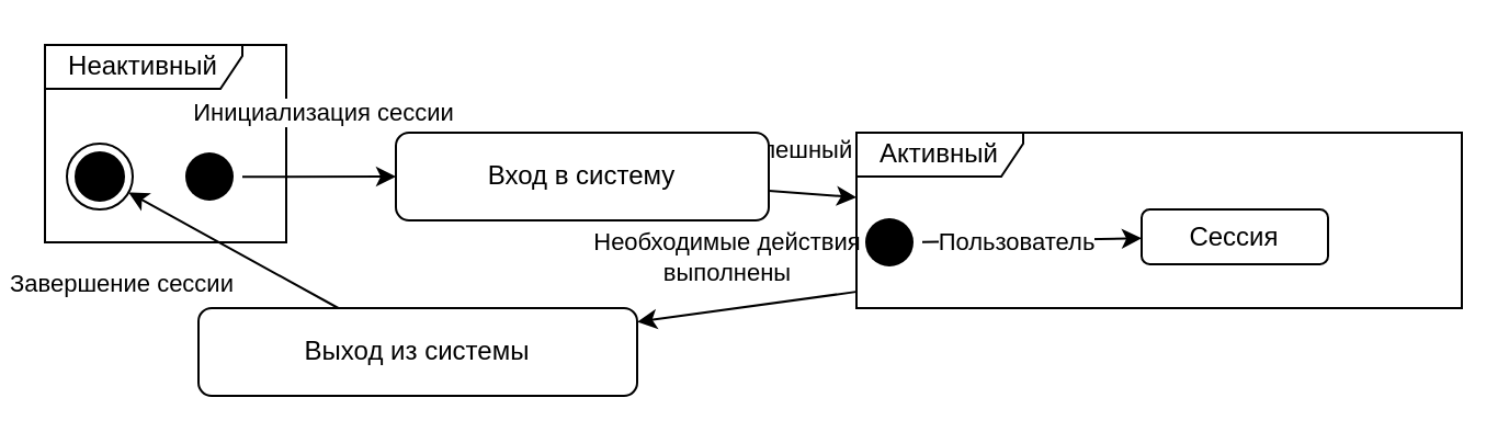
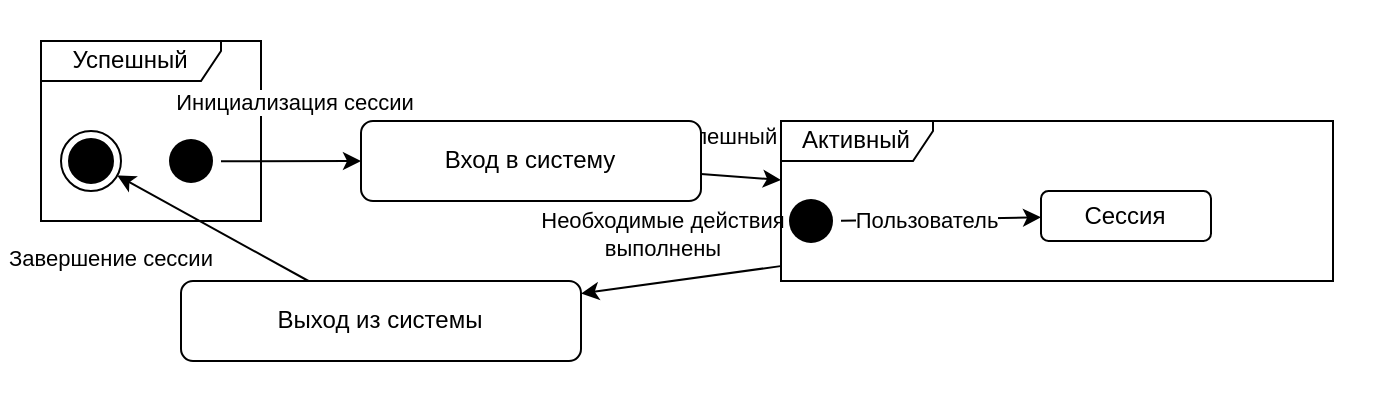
  <mxCell id="0" />
  <mxCell id="1" parent="0" />
- <mxCell id="2" value="Неактивный" style="shape=umlFrame;whiteSpace=wrap;html=1;pointerEvents=0;width=90;height=20;" parent="1" vertex="1"><mxGeometry x="20" y="20" width="110" height="90" as="geometry" /></mxCell>
+ <mxCell id="2" value="Успешный" style="shape=umlFrame;whiteSpace=wrap;html=1;pointerEvents=0;width=90;height=20;" parent="1" vertex="1"><mxGeometry x="20" y="20" width="110" height="90" as="geometry" /></mxCell>
  <mxCell id="3" style="rounded=0;orthogonalLoop=1;jettySize=auto;html=1;" parent="1" source="5" target="8" edge="1"><mxGeometry relative="1" as="geometry" /></mxCell>
  <mxCell id="4" value="Успешный вход" style="edgeLabel;html=1;align=center;verticalAlign=middle;resizable=0;points=[];fontFamily=Helvetica;fontSize=11;fontColor=default;labelBackgroundColor=default;" parent="3" vertex="1" connectable="0"><mxGeometry x="-0.285" y="2" relative="1" as="geometry"><mxPoint x="10" y="-18" as="offset" /></mxGeometry></mxCell>
  <mxCell id="5" value="Вход в систему" style="rounded=1;whiteSpace=wrap;html=1;" parent="1" vertex="1"><mxGeometry x="180" y="60" width="170" height="40" as="geometry" /></mxCell>
  <mxCell id="6" style="edgeStyle=none;shape=connector;rounded=0;orthogonalLoop=1;jettySize=auto;html=1;strokeColor=default;align=center;verticalAlign=middle;fontFamily=Helvetica;fontSize=11;fontColor=default;labelBackgroundColor=default;endArrow=classic;exitX=-0.001;exitY=0.907;exitDx=0;exitDy=0;exitPerimeter=0;" parent="1" source="8" target="13" edge="1"><mxGeometry relative="1" as="geometry" /></mxCell>
  <mxCell id="7" value="Необходимые действия&lt;div&gt;выполнены&lt;/div&gt;" style="edgeLabel;html=1;align=center;verticalAlign=middle;resizable=0;points=[];fontFamily=Helvetica;fontSize=11;fontColor=default;labelBackgroundColor=default;" parent="6" vertex="1" connectable="0"><mxGeometry x="-0.317" y="-1" relative="1" as="geometry"><mxPoint x="-25" y="-20" as="offset" /></mxGeometry></mxCell>
  <mxCell id="8" value="Активный" style="shape=umlFrame;whiteSpace=wrap;html=1;pointerEvents=0;width=76;height=20;" parent="1" vertex="1"><mxGeometry x="390" y="60" width="276" height="80" as="geometry" /></mxCell>
  <mxCell id="9" value="Сессия" style="rounded=1;whiteSpace=wrap;html=1;" parent="1" vertex="1"><mxGeometry x="520" y="95" width="85" height="25" as="geometry" /></mxCell>
  <mxCell id="10" style="rounded=0;orthogonalLoop=1;jettySize=auto;html=1;" parent="1" source="12" target="9" edge="1"><mxGeometry relative="1" as="geometry" /></mxCell>
  <mxCell id="11" value="Пользователь" style="edgeLabel;html=1;align=center;verticalAlign=middle;resizable=0;points=[];fontFamily=Helvetica;fontSize=11;fontColor=default;labelBackgroundColor=default;" parent="10" vertex="1" connectable="0"><mxGeometry x="-0.15" relative="1" as="geometry"><mxPoint as="offset" /></mxGeometry></mxCell>
  <mxCell id="12" value="" style="ellipse;html=1;shape=endState;fillColor=#000000;strokeColor=none;" parent="1" vertex="1"><mxGeometry x="390" y="95" width="30" height="30" as="geometry" /></mxCell>
  <mxCell id="13" value="Выход из системы" style="rounded=1;whiteSpace=wrap;html=1;" parent="1" vertex="1"><mxGeometry x="90" y="140" width="200" height="40" as="geometry" /></mxCell>
  <mxCell id="14" style="edgeStyle=none;shape=connector;rounded=0;orthogonalLoop=1;jettySize=auto;html=1;strokeColor=default;align=center;verticalAlign=middle;fontFamily=Helvetica;fontSize=11;fontColor=default;labelBackgroundColor=default;endArrow=classic;" parent="1" source="13" target="19" edge="1"><mxGeometry relative="1" as="geometry"><mxPoint x="57" y="110" as="targetPoint" /></mxGeometry></mxCell>
  <mxCell id="15" value="Завершение сессии" style="edgeLabel;html=1;align=center;verticalAlign=middle;resizable=0;points=[];fontFamily=Helvetica;fontSize=11;fontColor=default;labelBackgroundColor=default;" parent="14" vertex="1" connectable="0"><mxGeometry x="0.479" y="1" relative="1" as="geometry"><mxPoint x="-28" y="27" as="offset" /></mxGeometry></mxCell>
  <mxCell id="16" style="edgeStyle=none;shape=connector;rounded=0;orthogonalLoop=1;jettySize=auto;html=1;strokeColor=default;align=center;verticalAlign=middle;fontFamily=Helvetica;fontSize=11;fontColor=default;labelBackgroundColor=default;endArrow=classic;" parent="1" source="18" target="5" edge="1"><mxGeometry relative="1" as="geometry" /></mxCell>
  <mxCell id="17" value="Инициализация сессии" style="edgeLabel;html=1;align=center;verticalAlign=middle;resizable=0;points=[];fontFamily=Helvetica;fontSize=11;fontColor=default;labelBackgroundColor=default;" parent="16" vertex="1" connectable="0"><mxGeometry x="-0.123" y="-1" relative="1" as="geometry"><mxPoint x="5" y="-31" as="offset" /></mxGeometry></mxCell>
  <mxCell id="18" value="" style="ellipse;html=1;shape=endState;fillColor=#000000;strokeColor=none;" parent="1" vertex="1"><mxGeometry x="80" y="65" width="30" height="30" as="geometry" /></mxCell>
  <mxCell id="19" value="" style="ellipse;html=1;shape=endState;fillColor=#000000;strokeColor=#000000;fontFamily=Helvetica;fontSize=11;fontColor=default;labelBackgroundColor=default;" parent="1" vertex="1"><mxGeometry x="30" y="65" width="30" height="30" as="geometry" /></mxCell>
